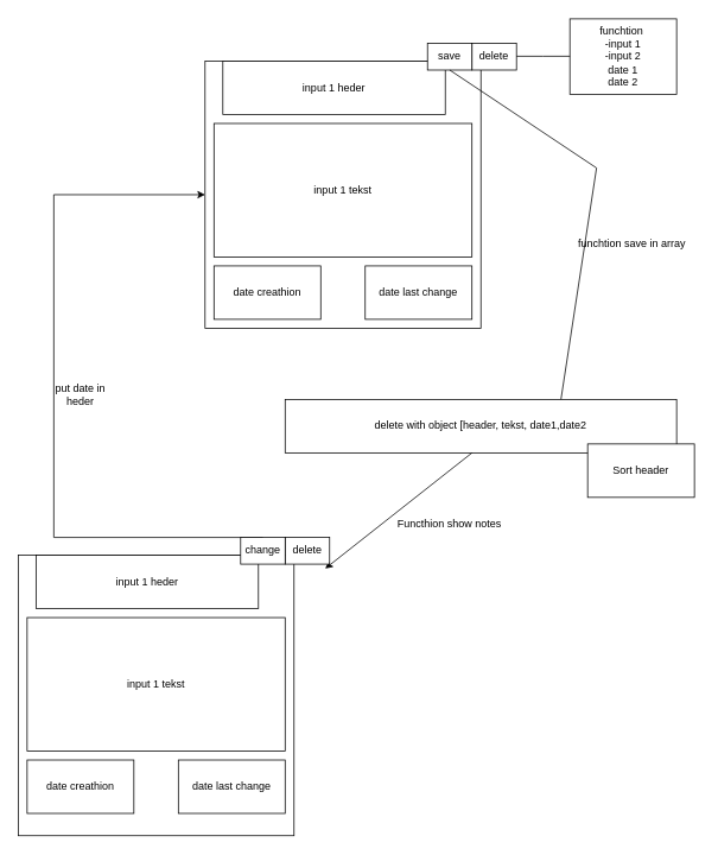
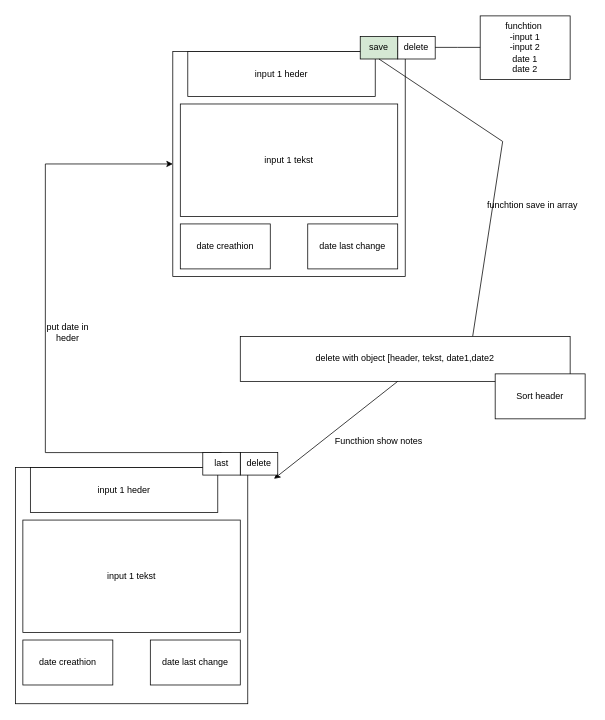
  <mxCell id="0" />
  <mxCell id="1" parent="0" />
  <mxCell id="2" value="" style="rounded=0;whiteSpace=wrap;html=1;" vertex="1" parent="1"><mxGeometry x="230" y="68" width="310" height="300" as="geometry" /></mxCell>
  <mxCell id="3" value="input 1 heder" style="rounded=0;whiteSpace=wrap;html=1;" vertex="1" parent="1"><mxGeometry x="250" y="68" width="250" height="60" as="geometry" /></mxCell>
  <mxCell id="4" value="input 1 tekst&lt;br&gt;" style="rounded=0;whiteSpace=wrap;html=1;" vertex="1" parent="1"><mxGeometry x="240" y="138" width="290" height="150" as="geometry" /></mxCell>
  <mxCell id="5" value="date creathion" style="rounded=0;whiteSpace=wrap;html=1;" vertex="1" parent="1"><mxGeometry x="240" y="298" width="120" height="60" as="geometry" /></mxCell>
  <mxCell id="6" value="date last change" style="rounded=0;whiteSpace=wrap;html=1;" vertex="1" parent="1"><mxGeometry x="410" y="298" width="120" height="60" as="geometry" /></mxCell>
  <mxCell id="7" value="delete" style="rounded=0;whiteSpace=wrap;html=1;" vertex="1" parent="1"><mxGeometry x="530" y="48" width="50" height="30" as="geometry" /></mxCell>
- <mxCell id="8" value="save" style="rounded=0;whiteSpace=wrap;html=1;" vertex="1" parent="1"><mxGeometry x="480" y="48" width="50" height="30" as="geometry" /></mxCell>
+ <mxCell id="8" value="save" style="rounded=0;whiteSpace=wrap;html=1;fillColor=#d5e8d4;" vertex="1" parent="1"><mxGeometry x="480" y="48" width="50" height="30" as="geometry" /></mxCell>
  <mxCell id="9" value="funchtion&amp;nbsp;&lt;br&gt;-input 1&lt;br&gt;-input 2&lt;br&gt;date 1&lt;br&gt;date 2" style="rounded=0;whiteSpace=wrap;html=1;" vertex="1" parent="1"><mxGeometry x="640" y="20.5" width="120" height="85" as="geometry" /></mxCell>
  <mxCell id="10" value="" style="endArrow=none;html=1;rounded=0;" edge="1" parent="1"><mxGeometry width="50" height="50" relative="1" as="geometry"><mxPoint x="580" y="62.5" as="sourcePoint" /><mxPoint x="640" y="62.5" as="targetPoint" /><Array as="points"><mxPoint x="610" y="62.5" /></Array></mxGeometry></mxCell>
  <mxCell id="11" value="" style="endArrow=none;html=1;rounded=0;entryX=0.5;entryY=1;entryDx=0;entryDy=0;" edge="1" parent="1" target="8"><mxGeometry width="50" height="50" relative="1" as="geometry"><mxPoint x="630" y="448" as="sourcePoint" /><mxPoint x="755" y="168" as="targetPoint" /><Array as="points"><mxPoint x="670" y="188" /></Array></mxGeometry></mxCell>
  <mxCell id="12" value="delete with object [header, tekst, date1,date2" style="rounded=0;whiteSpace=wrap;html=1;" vertex="1" parent="1"><mxGeometry x="320" y="448" width="440" height="60" as="geometry" /></mxCell>
  <mxCell id="13" value="" style="endArrow=classic;html=1;rounded=0;" edge="1" parent="1"><mxGeometry width="50" height="50" relative="1" as="geometry"><mxPoint x="530" y="508" as="sourcePoint" /><mxPoint x="365" y="638" as="targetPoint" /></mxGeometry></mxCell>
  <mxCell id="14" value="Functhion show notes&lt;br&gt;" style="text;html=1;strokeColor=none;fillColor=none;align=center;verticalAlign=middle;whiteSpace=wrap;rounded=0;" vertex="1" parent="1"><mxGeometry x="430" y="573" width="150" height="30" as="geometry" /></mxCell>
  <mxCell id="15" value="funchtion save in array&lt;br&gt;" style="text;html=1;strokeColor=none;fillColor=none;align=center;verticalAlign=middle;whiteSpace=wrap;rounded=0;" vertex="1" parent="1"><mxGeometry x="635" y="258" width="150" height="30" as="geometry" /></mxCell>
  <mxCell id="16" value="" style="rounded=0;whiteSpace=wrap;html=1;" vertex="1" parent="1"><mxGeometry x="20" y="623" width="310" height="315" as="geometry" /></mxCell>
  <mxCell id="17" value="input 1 heder" style="rounded=0;whiteSpace=wrap;html=1;" vertex="1" parent="1"><mxGeometry x="40" y="623" width="250" height="60" as="geometry" /></mxCell>
  <mxCell id="18" value="input 1 tekst&lt;br&gt;" style="rounded=0;whiteSpace=wrap;html=1;" vertex="1" parent="1"><mxGeometry x="30" y="693" width="290" height="150" as="geometry" /></mxCell>
  <mxCell id="19" value="date creathion" style="rounded=0;whiteSpace=wrap;html=1;" vertex="1" parent="1"><mxGeometry x="30" y="853" width="120" height="60" as="geometry" /></mxCell>
  <mxCell id="20" value="date last change" style="rounded=0;whiteSpace=wrap;html=1;" vertex="1" parent="1"><mxGeometry x="200" y="853" width="120" height="60" as="geometry" /></mxCell>
  <mxCell id="21" value="delete" style="rounded=0;whiteSpace=wrap;html=1;" vertex="1" parent="1"><mxGeometry x="320" y="603" width="50" height="30" as="geometry" /></mxCell>
  <mxCell id="22" style="edgeStyle=orthogonalEdgeStyle;rounded=0;orthogonalLoop=1;jettySize=auto;html=1;exitX=0.5;exitY=0;exitDx=0;exitDy=0;entryX=0;entryY=0.5;entryDx=0;entryDy=0;" edge="1" parent="1" source="23" target="2"><mxGeometry relative="1" as="geometry"><mxPoint x="60" y="278" as="targetPoint" /><Array as="points"><mxPoint x="60" y="603" /><mxPoint x="60" y="218" /></Array></mxGeometry></mxCell>
- <mxCell id="23" value="change" style="rounded=0;whiteSpace=wrap;html=1;" vertex="1" parent="1"><mxGeometry x="270" y="603" width="50" height="30" as="geometry" /></mxCell>
+ <mxCell id="23" value="last" style="rounded=0;whiteSpace=wrap;html=1;" vertex="1" parent="1"><mxGeometry x="270" y="603" width="50" height="30" as="geometry" /></mxCell>
  <mxCell id="24" value="put date in heder" style="text;html=1;strokeColor=none;fillColor=none;align=center;verticalAlign=middle;whiteSpace=wrap;rounded=0;" vertex="1" parent="1"><mxGeometry x="60" y="428" width="60" height="30" as="geometry" /></mxCell>
  <mxCell id="25" value="Sort header" style="rounded=0;whiteSpace=wrap;html=1;" vertex="1" parent="1"><mxGeometry x="660" y="498" width="120" height="60" as="geometry" /></mxCell>
